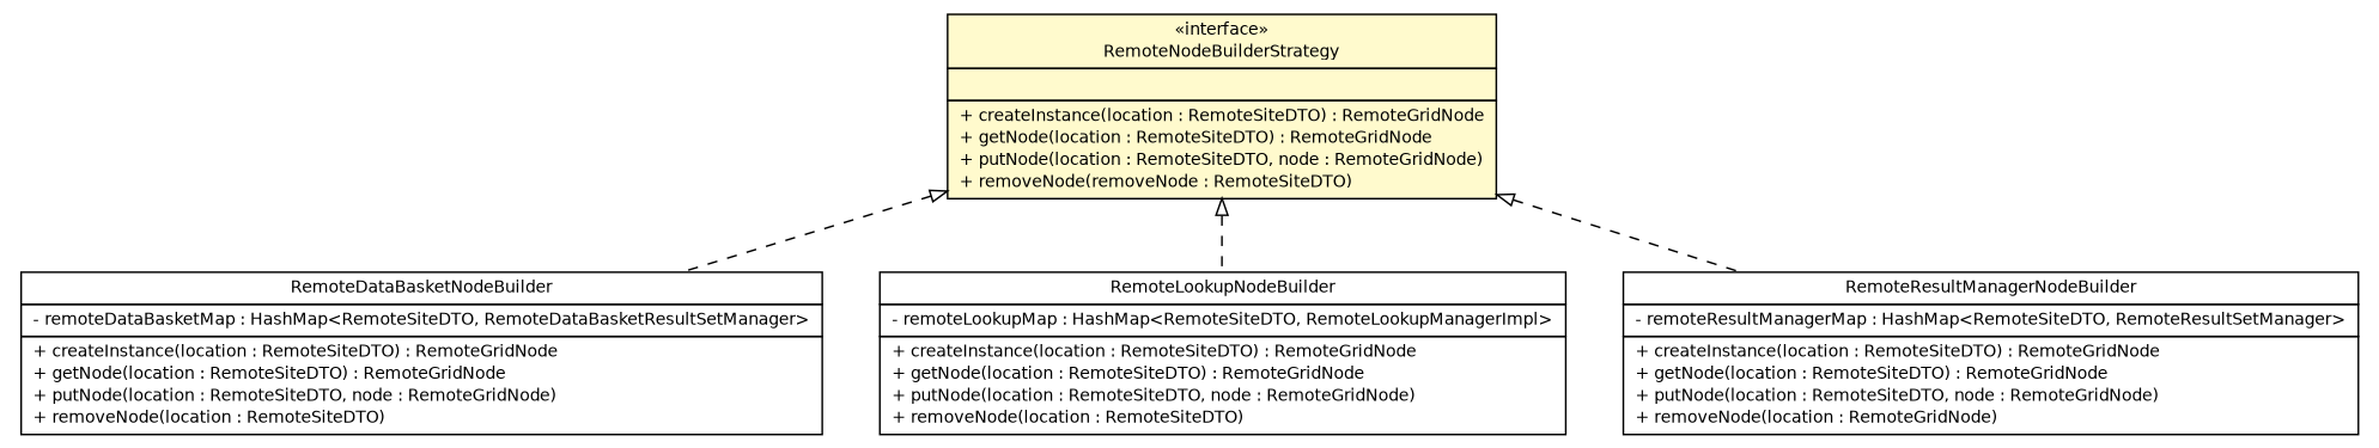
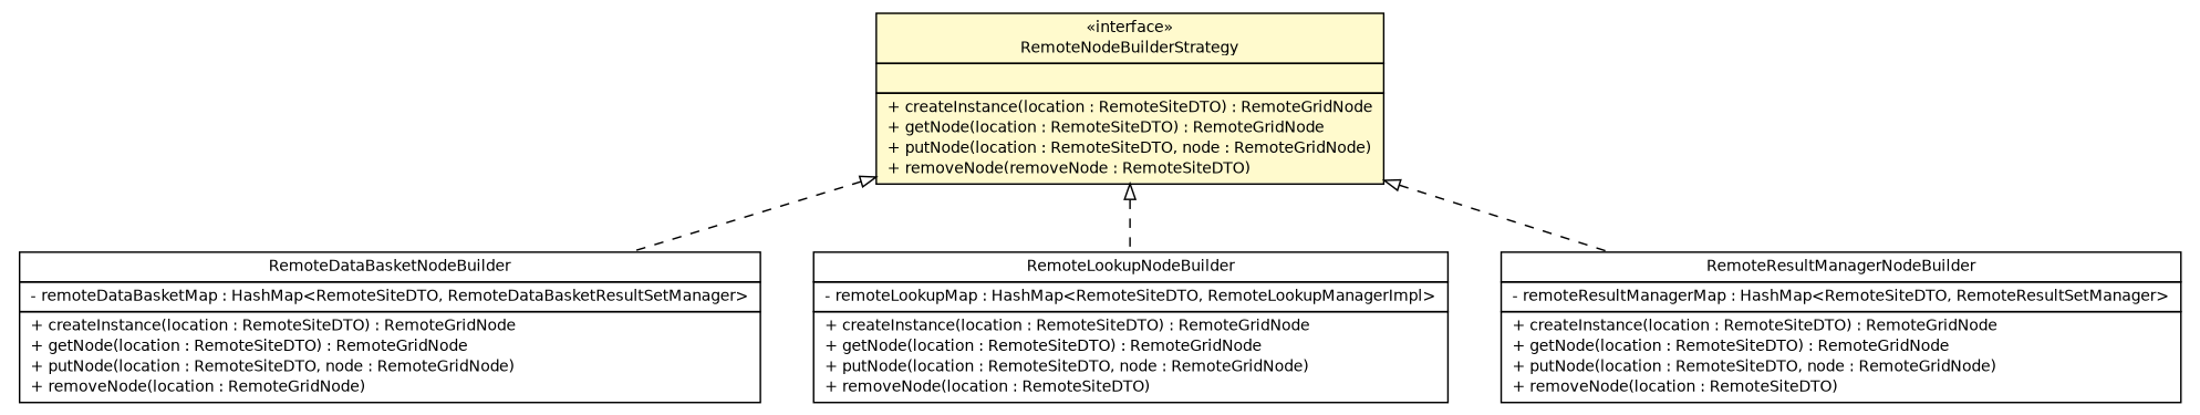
  digraph {
    node [fontcolor=black fontname=Helvetica fontsize=10.0 shape=plaintext]
    edge [arrowtail=empty dir=back fontname=Helvetica fontsize=10 headport=p labelfontname=Helvetica labelfontsize=10 style=dashed tailport=p]
-   n1 [label=<<table border="0" cellborder="1" cellspacing="0" cellpadding="2" port="p" href="./RemoteDataBasketNodeBuilder.html"> 		<tr><td><table border="0" cellspacing="0" cellpadding="1"> 			<tr><td> RemoteDataBasketNodeBuilder </td></tr> 		</table></td></tr> 		<tr><td><table border="0" cellspacing="0" cellpadding="1"> 			<tr><td align="left"> - remoteDataBasketMap : HashMap&lt;RemoteSiteDTO, RemoteDataBasketResultSetManager&gt; </td></tr> 		</table></td></tr> 		<tr><td><table border="0" cellspacing="0" cellpadding="1"> 			<tr><td align="left"> + createInstance(location : RemoteSiteDTO) : RemoteGridNode </td></tr> 			<tr><td align="left"> + getNode(location : RemoteSiteDTO) : RemoteGridNode </td></tr> 			<tr><td align="left"> + putNode(location : RemoteSiteDTO, node : RemoteGridNode) </td></tr> 			<tr><td align="left"> + removeNode(location : RemoteSiteDTO) </td></tr> 		</table></td></tr> 		</table>>]
+   n1 [label=<<table border="0" cellborder="1" cellspacing="0" cellpadding="2" port="p" href="./RemoteDataBasketNodeBuilder.html"> 		<tr><td><table border="0" cellspacing="0" cellpadding="1"> 			<tr><td> RemoteDataBasketNodeBuilder </td></tr> 		</table></td></tr> 		<tr><td><table border="0" cellspacing="0" cellpadding="1"> 			<tr><td align="left"> - remoteDataBasketMap : HashMap&lt;RemoteSiteDTO, RemoteDataBasketResultSetManager&gt; </td></tr> 		</table></td></tr> 		<tr><td><table border="0" cellspacing="0" cellpadding="1"> 			<tr><td align="left"> + createInstance(location : RemoteSiteDTO) : RemoteGridNode </td></tr> 			<tr><td align="left"> + getNode(location : RemoteSiteDTO) : RemoteGridNode </td></tr> 			<tr><td align="left"> + putNode(location : RemoteSiteDTO, node : RemoteGridNode) </td></tr> 			<tr><td align="left"> + removeNode(location : RemoteGridNode) </td></tr> 		</table></td></tr> 		</table>>]
    n2 [label=<<table border="0" cellborder="1" cellspacing="0" cellpadding="2" port="p" href="./RemoteLookupNodeBuilder.html"> 		<tr><td><table border="0" cellspacing="0" cellpadding="1"> 			<tr><td> RemoteLookupNodeBuilder </td></tr> 		</table></td></tr> 		<tr><td><table border="0" cellspacing="0" cellpadding="1"> 			<tr><td align="left"> - remoteLookupMap : HashMap&lt;RemoteSiteDTO, RemoteLookupManagerImpl&gt; </td></tr> 		</table></td></tr> 		<tr><td><table border="0" cellspacing="0" cellpadding="1"> 			<tr><td align="left"> + createInstance(location : RemoteSiteDTO) : RemoteGridNode </td></tr> 			<tr><td align="left"> + getNode(location : RemoteSiteDTO) : RemoteGridNode </td></tr> 			<tr><td align="left"> + putNode(location : RemoteSiteDTO, node : RemoteGridNode) </td></tr> 			<tr><td align="left"> + removeNode(location : RemoteSiteDTO) </td></tr> 		</table></td></tr> 		</table>>]
    n3 [label=<<table border="0" cellborder="1" cellspacing="0" cellpadding="2" port="p" bgcolor="lemonChiffon" href="./RemoteNodeBuilderStrategy.html"> 		<tr><td><table border="0" cellspacing="0" cellpadding="1"> 			<tr><td> &laquo;interface&raquo; </td></tr> 			<tr><td> RemoteNodeBuilderStrategy </td></tr> 		</table></td></tr> 		<tr><td><table border="0" cellspacing="0" cellpadding="1"> 			<tr><td align="left">  </td></tr> 		</table></td></tr> 		<tr><td><table border="0" cellspacing="0" cellpadding="1"> 			<tr><td align="left"> + createInstance(location : RemoteSiteDTO) : RemoteGridNode </td></tr> 			<tr><td align="left"> + getNode(location : RemoteSiteDTO) : RemoteGridNode </td></tr> 			<tr><td align="left"> + putNode(location : RemoteSiteDTO, node : RemoteGridNode) </td></tr> 			<tr><td align="left"> + removeNode(removeNode : RemoteSiteDTO) </td></tr> 		</table></td></tr> 		</table>>]
-   n4 [label=<<table border="0" cellborder="1" cellspacing="0" cellpadding="2" port="p" href="./RemoteResultManagerNodeBuilder.html"> 		<tr><td><table border="0" cellspacing="0" cellpadding="1"> 			<tr><td> RemoteResultManagerNodeBuilder </td></tr> 		</table></td></tr> 		<tr><td><table border="0" cellspacing="0" cellpadding="1"> 			<tr><td align="left"> - remoteResultManagerMap : HashMap&lt;RemoteSiteDTO, RemoteResultSetManager&gt; </td></tr> 		</table></td></tr> 		<tr><td><table border="0" cellspacing="0" cellpadding="1"> 			<tr><td align="left"> + createInstance(location : RemoteSiteDTO) : RemoteGridNode </td></tr> 			<tr><td align="left"> + getNode(location : RemoteSiteDTO) : RemoteGridNode </td></tr> 			<tr><td align="left"> + putNode(location : RemoteSiteDTO, node : RemoteGridNode) </td></tr> 			<tr><td align="left"> + removeNode(location : RemoteGridNode) </td></tr> 		</table></td></tr> 		</table>>]
+   n4 [label=<<table border="0" cellborder="1" cellspacing="0" cellpadding="2" port="p" href="./RemoteResultManagerNodeBuilder.html"> 		<tr><td><table border="0" cellspacing="0" cellpadding="1"> 			<tr><td> RemoteResultManagerNodeBuilder </td></tr> 		</table></td></tr> 		<tr><td><table border="0" cellspacing="0" cellpadding="1"> 			<tr><td align="left"> - remoteResultManagerMap : HashMap&lt;RemoteSiteDTO, RemoteResultSetManager&gt; </td></tr> 		</table></td></tr> 		<tr><td><table border="0" cellspacing="0" cellpadding="1"> 			<tr><td align="left"> + createInstance(location : RemoteSiteDTO) : RemoteGridNode </td></tr> 			<tr><td align="left"> + getNode(location : RemoteSiteDTO) : RemoteGridNode </td></tr> 			<tr><td align="left"> + putNode(location : RemoteSiteDTO, node : RemoteGridNode) </td></tr> 			<tr><td align="left"> + removeNode(location : RemoteSiteDTO) </td></tr> 		</table></td></tr> 		</table>>]
    n3 -> n1
    n3 -> n2
    n3 -> n4
  }
